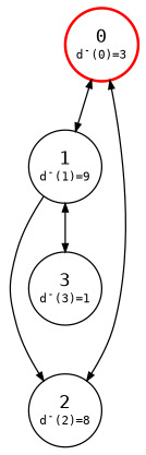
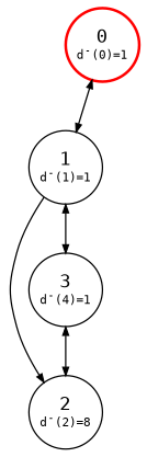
  digraph {
    normalize=true
    scale=1.2
    node [fixedsize=true fontname=monospace shape=circle]
    edge [arrowsize=0.6 dir=both]
-   n1 [color=red label=<             <table border="0" cellpadding="1" cellspacing="0">                 <tr>                     <td>0</td>                 </tr>                 <tr>                     <td><font point-size="9">d<sup>-</sup>(0)=3</font></td>                 </tr>             </table>         > style=bold width=0.75]
-   n2 [label=<             <table border="0" cellpadding="1" cellspacing="0">                 <tr>                     <td>1</td>                 </tr>                 <tr>                     <td><font point-size="9">d<sup>-</sup>(1)=9</font></td>                 </tr>             </table>         > width=0.75]
+   n1 [color=red label=<             <table border="0" cellpadding="1" cellspacing="0">                 <tr>                     <td>0</td>                 </tr>                 <tr>                     <td><font point-size="9">d<sup>-</sup>(0)=1</font></td>                 </tr>             </table>         > style=bold width=0.75]
+   n2 [label=<             <table border="0" cellpadding="1" cellspacing="0">                 <tr>                     <td>1</td>                 </tr>                 <tr>                     <td><font point-size="9">d<sup>-</sup>(1)=1</font></td>                 </tr>             </table>         > width=0.75]
    n3 [label=<             <table border="0" cellpadding="1" cellspacing="0">                 <tr>                     <td>2</td>                 </tr>                 <tr>                     <td><font point-size="9">d<sup>-</sup>(2)=8</font></td>                 </tr>             </table>         > width=0.75]
-   n4 [label=<             <table border="0" cellpadding="1" cellspacing="0">                 <tr>                     <td>3</td>                 </tr>                 <tr>                     <td><font point-size="9">d<sup>-</sup>(3)=1</font></td>                 </tr>             </table>         > width=0.75]
+   n4 [label=<             <table border="0" cellpadding="1" cellspacing="0">                 <tr>                     <td>3</td>                 </tr>                 <tr>                     <td><font point-size="9">d<sup>-</sup>(4)=1</font></td>                 </tr>             </table>         > width=0.75]
    n1 -> n2
-   n1 -> n3
+   n4 -> n3
    n2 -> n3 [dir=""]
    n2 -> n4
  }
